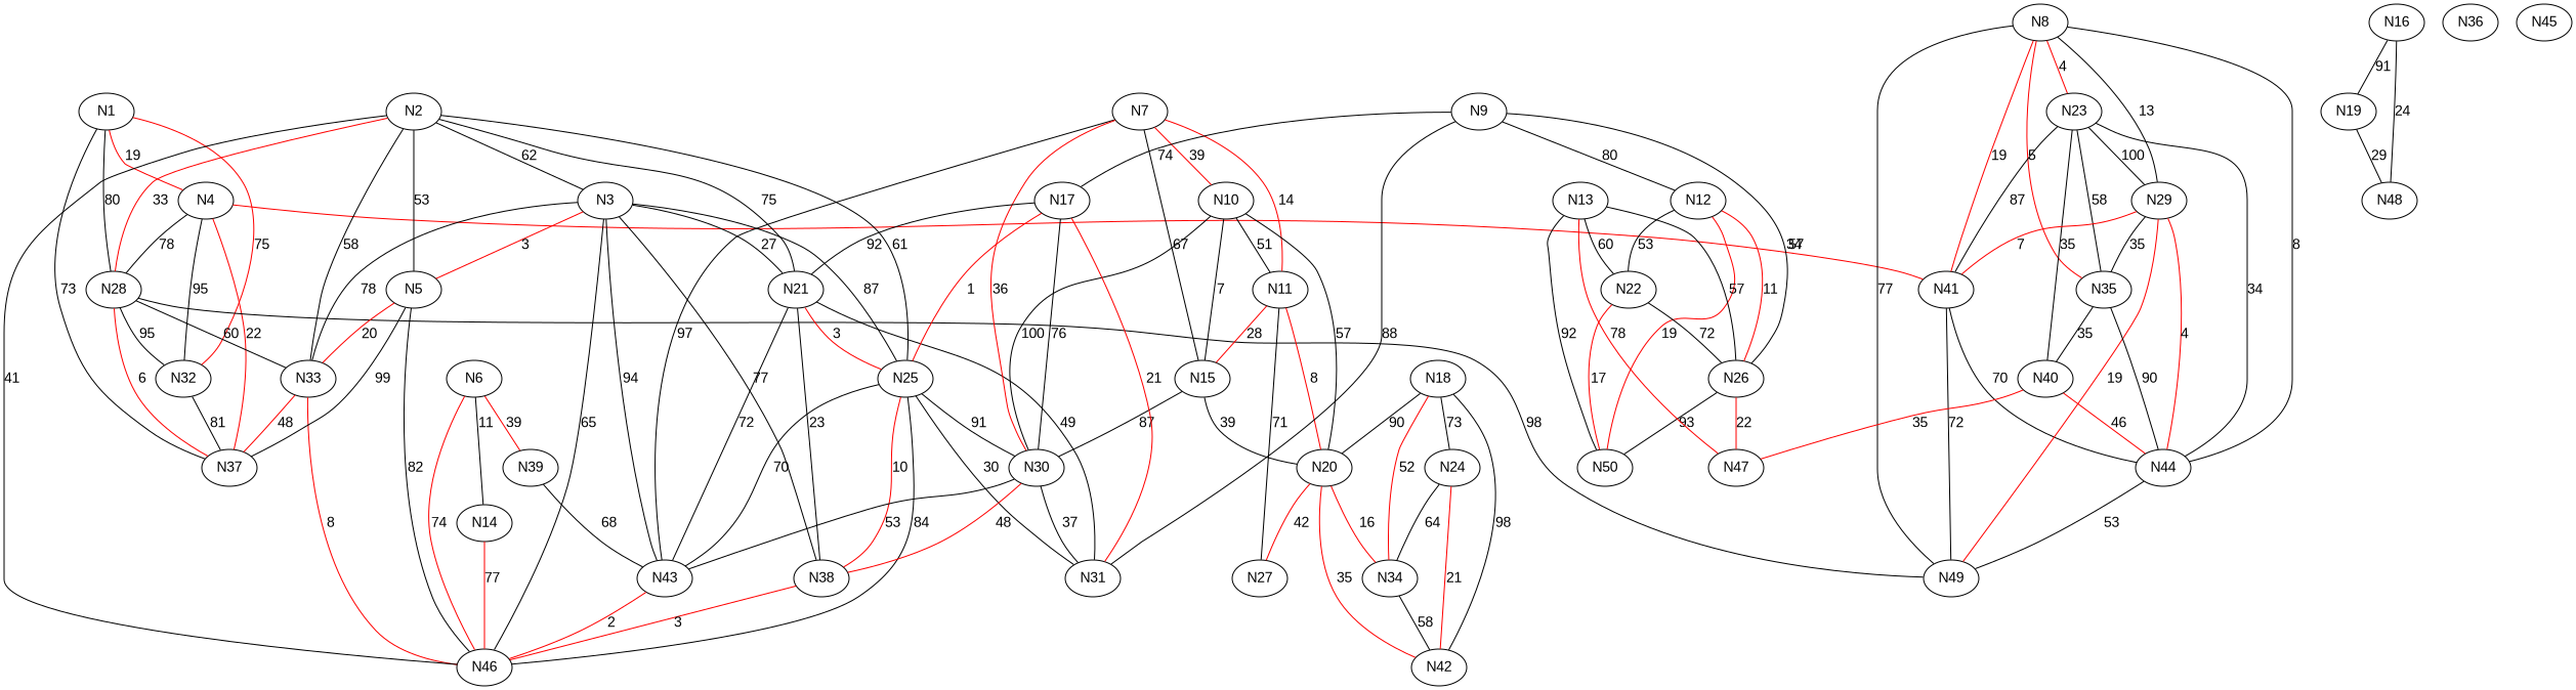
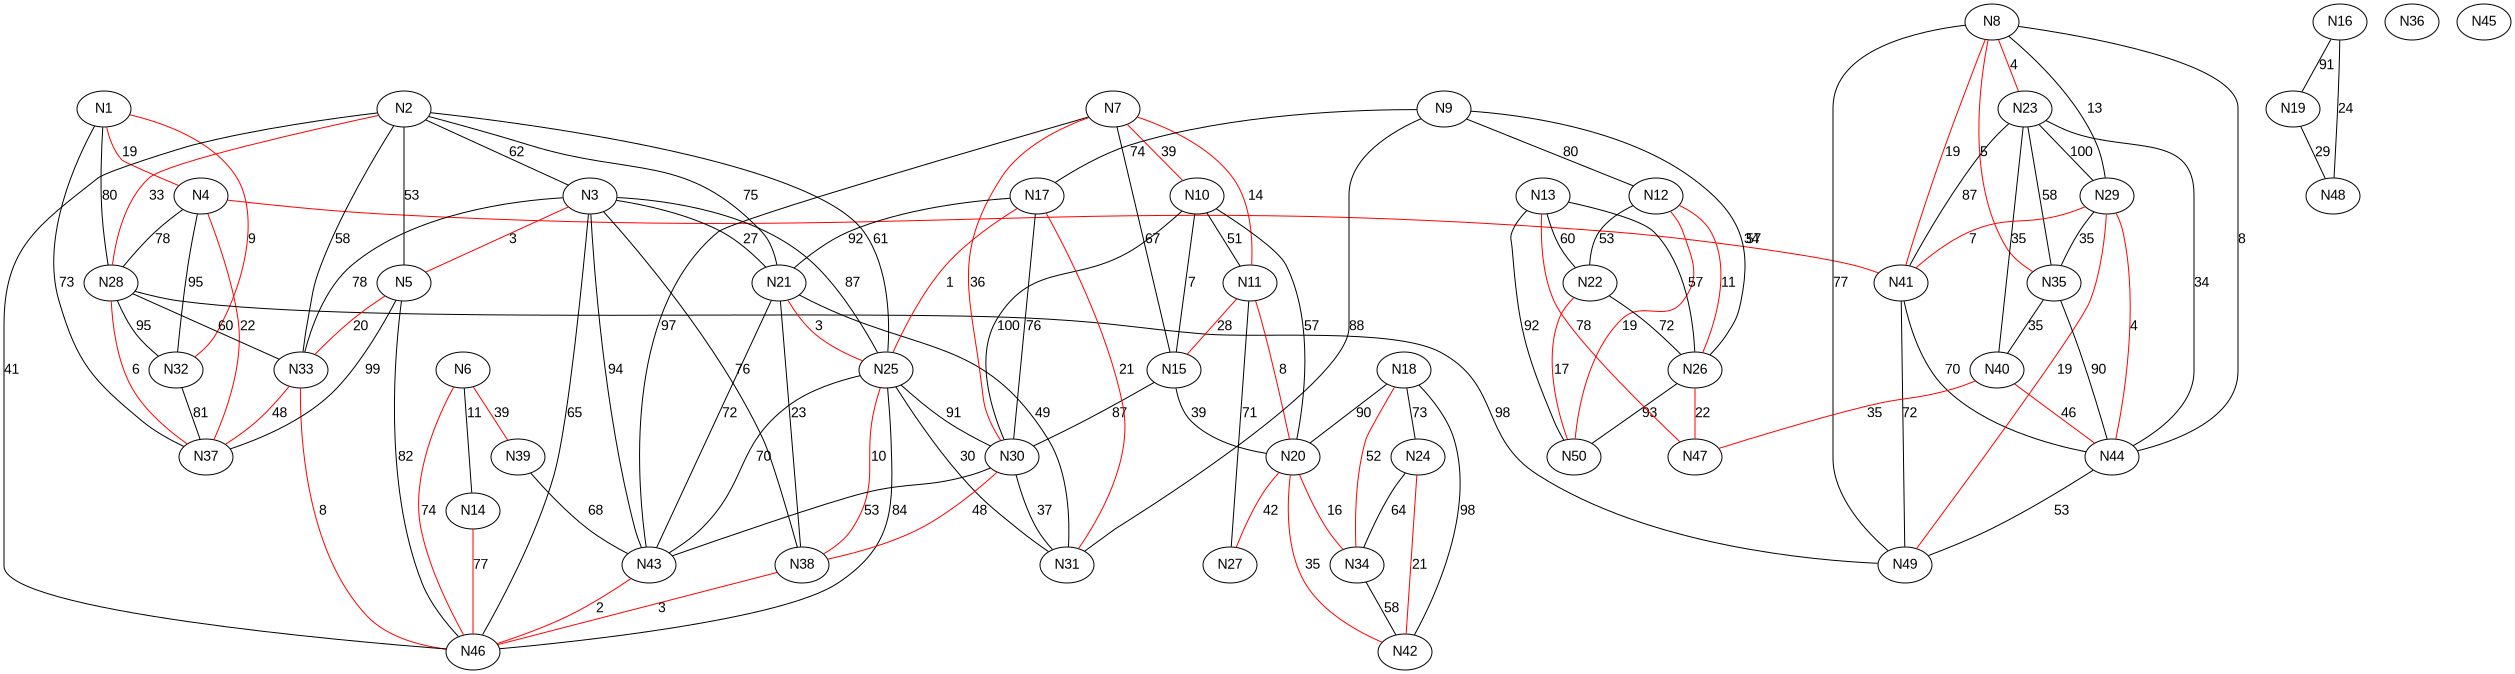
  graph {
    fontname="Liberation Sans"
    node [fontname="Liberation Sans"]
    edge [color=black fontname="Liberation Sans"]
    n1 [label=N1]
    n2 [label=N4]
    n3 [label=N28]
    n4 [label=N32]
    n5 [label=N37]
    n6 [label=N41]
    n7 [label=N33]
    n8 [label=N49]
    n9 [label=N2]
    n10 [label=N3]
    n11 [label=N5]
    n12 [label=N21]
    n13 [label=N25]
    n14 [label=N46]
    n15 [label=N38]
    n16 [label=N43]
    n17 [label=N31]
    n18 [label=N30]
    n19 [label=N44]
    n20 [label=N6]
    n21 [label=N14]
    n22 [label=N39]
    n23 [label=N7]
    n24 [label=N10]
    n25 [label=N11]
    n26 [label=N15]
    n27 [label=N20]
    n28 [label=N27]
    n29 [label=N8]
    n30 [label=N23]
    n31 [label=N29]
    n32 [label=N35]
    n33 [label=N40]
    n34 [label=N9]
    n35 [label=N12]
    n36 [label=N17]
    n37 [label=N26]
    n38 [label=N22]
    n39 [label=N50]
    n40 [label=N47]
    n41 [label=N34]
    n42 [label=N42]
    n43 [label=N13]
    n44 [label=N16]
    n45 [label=N19]
    n46 [label=N48]
    n47 [label=N18]
    n48 [label=N24]
    n49 [label=N36]
    n50 [label=N45]
    n1 -- n2 [color=red label=19]
    n1 -- n3 [label=80]
-   n1 -- n4 [color=red label=75]
+   n1 -- n4 [color=red label=9]
    n1 -- n5 [label=73]
    n2 -- n3 [label=78]
    n2 -- n4 [label=95]
    n2 -- n5 [color=red label=22]
    n2 -- n6 [color=red label=57]
    n3 -- n4 [label=95]
    n3 -- n5 [color=red label=6]
    n3 -- n7 [label=60]
    n3 -- n8 [label=98]
    n4 -- n5 [label=81]
    n6 -- n8 [label=72]
    n6 -- n19 [label=70]
    n7 -- n5 [color=red label=48]
    n7 -- n14 [color=red label=8]
    n9 -- n3 [color=red label=33]
    n9 -- n7 [label=58]
    n9 -- n10 [label=62]
    n9 -- n11 [label=53]
    n9 -- n12 [label=75]
    n9 -- n13 [label=61]
    n9 -- n14 [label=41]
    n10 -- n7 [label=78]
    n10 -- n11 [color=red label=3]
    n10 -- n12 [label=27]
    n10 -- n13 [label=87]
    n10 -- n14 [label=65]
-   n10 -- n15 [label=77]
+   n10 -- n15 [label=76]
    n10 -- n16 [label=94]
    n11 -- n5 [label=99]
    n11 -- n7 [color=red label=20]
    n11 -- n14 [label=82]
    n12 -- n13 [color=red label=3]
    n12 -- n15 [label=23]
    n12 -- n16 [label=72]
    n12 -- n17 [label=49]
    n13 -- n14 [label=84]
    n13 -- n15 [color=red label=10]
    n13 -- n16 [label=70]
    n13 -- n17 [label=30]
    n13 -- n18 [label=91]
    n15 -- n14 [color=red label=3]
    n16 -- n14 [color=red label=2]
    n18 -- n15 [color=red label=48]
    n18 -- n16 [label=53]
    n18 -- n17 [label=37]
    n19 -- n8 [label=53]
    n20 -- n14 [color=red label=74]
    n20 -- n21 [label=11]
    n20 -- n22 [color=red label=39]
    n21 -- n14 [color=red label=77]
    n22 -- n16 [label=68]
    n23 -- n16 [label=97]
    n23 -- n18 [color=red label=36]
    n23 -- n24 [color=red label=39]
    n23 -- n25 [color=red label=14]
    n23 -- n26 [label=67]
    n24 -- n18 [label=100]
    n24 -- n25 [label=51]
    n24 -- n26 [label=7]
    n24 -- n27 [label=57]
    n25 -- n26 [color=red label=28]
    n25 -- n27 [color=red label=8]
    n25 -- n28 [label=71]
    n26 -- n18 [label=87]
    n26 -- n27 [label=39]
    n27 -- n28 [color=red label=42]
    n27 -- n41 [color=red label=16]
    n27 -- n42 [color=red label=35]
    n29 -- n6 [color=red label=19]
    n29 -- n8 [label=77]
    n29 -- n19 [label=8]
    n29 -- n30 [color=red label=4]
    n29 -- n31 [label=13]
    n29 -- n32 [color=red label=5]
    n30 -- n6 [label=87]
    n30 -- n19 [label=34]
    n30 -- n31 [label=100]
    n30 -- n32 [label=58]
    n30 -- n33 [label=35]
    n31 -- n6 [color=red label=7]
    n31 -- n8 [color=red label=19]
    n31 -- n19 [color=red label=4]
    n31 -- n32 [label=35]
    n32 -- n19 [label=90]
    n32 -- n33 [label=35]
    n33 -- n19 [color=red label=46]
    n33 -- n40 [color=red label=35]
    n34 -- n17 [label=88]
    n34 -- n35 [label=80]
    n34 -- n36 [label=74]
    n34 -- n37 [label=34]
    n35 -- n37 [color=red label=11]
    n35 -- n38 [label=53]
    n35 -- n39 [color=red label=19]
    n36 -- n12 [label=92]
    n36 -- n13 [color=red label=1]
    n36 -- n17 [color=red label=21]
    n36 -- n18 [label=76]
    n37 -- n39 [label=93]
    n37 -- n40 [color=red label=22]
    n38 -- n37 [label=72]
    n38 -- n39 [color=red label=17]
    n41 -- n42 [label=58]
    n43 -- n37 [label=57]
    n43 -- n38 [label=60]
    n43 -- n39 [label=92]
    n43 -- n40 [color=red label=78]
    n44 -- n45 [label=91]
    n44 -- n46 [label=24]
    n45 -- n46 [label=29]
    n47 -- n27 [label=90]
    n47 -- n41 [color=red label=52]
    n47 -- n42 [label=98]
    n47 -- n48 [label=73]
    n48 -- n41 [label=64]
    n48 -- n42 [color=red label=21]
  }
